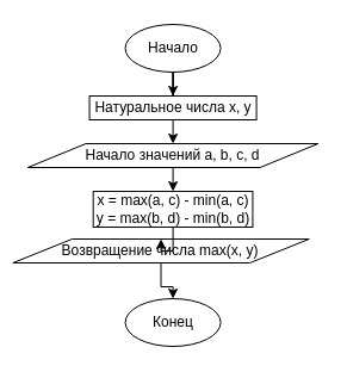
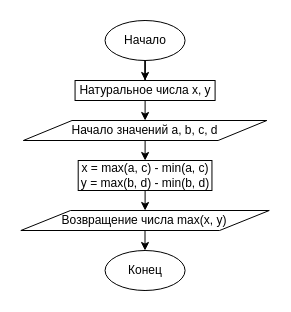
  <mxCell id="0" />
  <mxCell id="1" parent="0" />
  <mxCell id="2" style="edgeStyle=orthogonalEdgeStyle;rounded=0;orthogonalLoop=1;jettySize=auto;html=1;entryX=0.5;entryY=0;entryDx=0;entryDy=0;" edge="1" parent="1" source="3" target="5"><mxGeometry relative="1" as="geometry" /></mxCell>
  <mxCell id="3" value="Начало" style="ellipse;whiteSpace=wrap;html=1;" vertex="1" parent="1"><mxGeometry x="104.55" y="20" width="80" height="40" as="geometry" /></mxCell>
  <mxCell id="4" style="edgeStyle=orthogonalEdgeStyle;rounded=0;orthogonalLoop=1;jettySize=auto;html=1;entryX=0.5;entryY=0;entryDx=0;entryDy=0;" edge="1" parent="1" source="5" target="10"><mxGeometry relative="1" as="geometry" /></mxCell>
  <mxCell id="5" value="&lt;div&gt;Натуральное числа x, y&lt;/div&gt;" style="rounded=0;whiteSpace=wrap;html=1;" vertex="1" parent="1"><mxGeometry x="74.56" y="80" width="140.03" height="20" as="geometry" /></mxCell>
  <mxCell id="6" value="Конец" style="ellipse;whiteSpace=wrap;html=1;" vertex="1" parent="1"><mxGeometry x="104.57" y="250" width="80" height="40" as="geometry" /></mxCell>
  <mxCell id="7" style="edgeStyle=orthogonalEdgeStyle;rounded=0;orthogonalLoop=1;jettySize=auto;html=1;" edge="1" parent="1" source="8" target="6"><mxGeometry relative="1" as="geometry" /></mxCell>
- <mxCell id="8" value="Возвращение числа max(x, y)" style="shape=parallelogram;perimeter=parallelogramPerimeter;whiteSpace=wrap;html=1;" vertex="1" parent="1"><mxGeometry x="10.34" y="200" width="248.42" height="20" as="geometry" /></mxCell>
+ <mxCell id="8" value="Возвращение числа max(x, y)" style="shape=parallelogram;perimeter=parallelogramPerimeter;whiteSpace=wrap;html=1;" vertex="1" parent="1"><mxGeometry x="20.34" y="210" width="248.42" height="20" as="geometry" /></mxCell>
  <mxCell id="9" style="edgeStyle=orthogonalEdgeStyle;rounded=0;orthogonalLoop=1;jettySize=auto;html=1;entryX=0.5;entryY=0;entryDx=0;entryDy=0;" edge="1" parent="1" source="10" target="12"><mxGeometry relative="1" as="geometry" /></mxCell>
  <mxCell id="10" value="Начало значений a, b, c, d" style="shape=parallelogram;perimeter=parallelogramPerimeter;whiteSpace=wrap;html=1;" vertex="1" parent="1"><mxGeometry x="22.83" y="120" width="243.49" height="20" as="geometry" /></mxCell>
  <mxCell id="11" style="edgeStyle=orthogonalEdgeStyle;rounded=0;orthogonalLoop=1;jettySize=auto;html=1;entryX=0.5;entryY=0;entryDx=0;entryDy=0;" edge="1" parent="1" source="12" target="8"><mxGeometry relative="1" as="geometry" /></mxCell>
  <mxCell id="12" value="&lt;div&gt;x = max(a, c) - min(a, c)&lt;/div&gt;&lt;div&gt;&lt;span&gt;y = max(b, d) - min(b, d)&lt;/span&gt;&lt;/div&gt;" style="rounded=0;whiteSpace=wrap;html=1;" vertex="1" parent="1"><mxGeometry x="77.7" y="160" width="133.75" height="30" as="geometry" /></mxCell>
